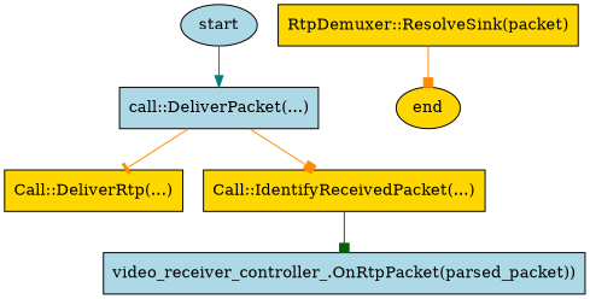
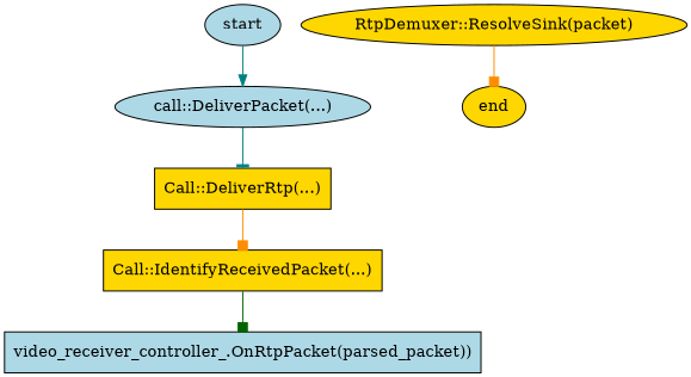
  digraph {
    node [fillcolor=gold shape=box style=filled]
    edge [arrowhead=box color=teal]
    n1 [fillcolor=lightblue label=start shape=ellipse]
-   n2 [fillcolor=lightblue label="call::DeliverPacket(...)"]
+   n2 [fillcolor=lightblue label="call::DeliverPacket(...)" shape=ellipse]
    n3 [label="Call::DeliverRtp(...)"]
    n4 [label=end shape=ellipse]
    n5 [label="Call::IdentifyReceivedPacket(...)"]
    n6 [fillcolor=lightblue label="video_receiver_controller_.OnRtpPacket(parsed_packet))"]
-   n7 [label="RtpDemuxer::ResolveSink(packet)"]
+   n7 [label="RtpDemuxer::ResolveSink(packet)" shape=ellipse]
    n1 -> n2 [arrowhead=normal]
-   n2 -> n3 [arrowhead=tee color=darkorange]
-   n2 -> n5 [color=darkorange]
+   n2 -> n3 [arrowhead=tee]
+   n3 -> n5 [color=darkorange]
    n5 -> n6 [color=darkgreen]
    n7 -> n4 [color=darkorange]
  }
